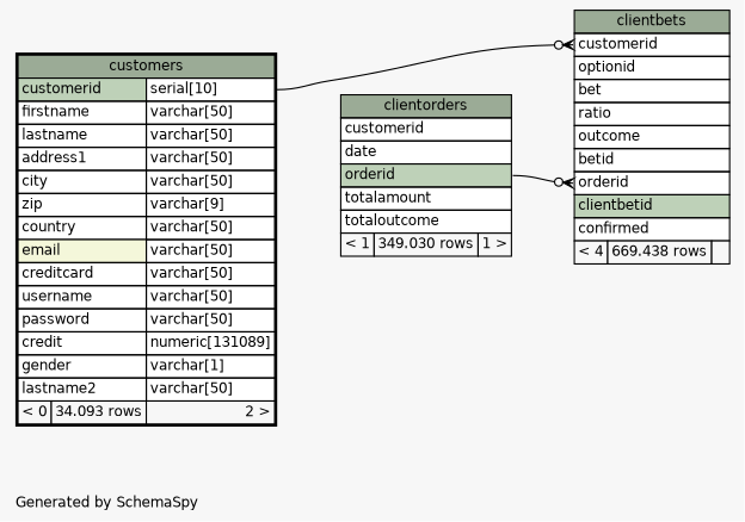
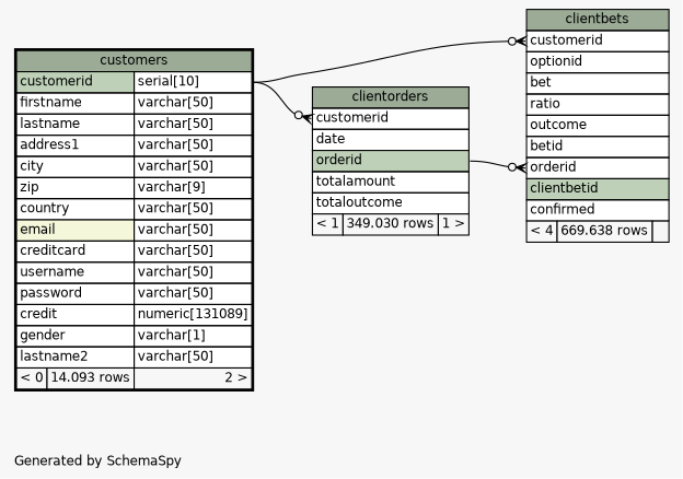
  digraph {
    bgcolor="#f7f7f7"
    fontname=Helvetica
    fontsize=11
    label="\nGenerated by SchemaSpy"
    labeljust=l
    nodesep=0.18
    rankdir=RL
    ranksep=0.46
    node [fontname=Helvetica fontsize=11 shape=plaintext]
    edge [arrowhead=none arrowsize=0.8 arrowtail=crowodot dir=back headport="customerid.type:e" tailport="customerid:w"]
-   n1 [label=<     <TABLE BORDER="0" CELLBORDER="1" CELLSPACING="0" BGCOLOR="#ffffff">       <TR><TD COLSPAN="3" BGCOLOR="#9bab96" ALIGN="CENTER">clientbets</TD></TR>       <TR><TD PORT="customerid" COLSPAN="3" ALIGN="LEFT">customerid</TD></TR>       <TR><TD PORT="optionid" COLSPAN="3" ALIGN="LEFT">optionid</TD></TR>       <TR><TD PORT="bet" COLSPAN="3" ALIGN="LEFT">bet</TD></TR>       <TR><TD PORT="ratio" COLSPAN="3" ALIGN="LEFT">ratio</TD></TR>       <TR><TD PORT="outcome" COLSPAN="3" ALIGN="LEFT">outcome</TD></TR>       <TR><TD PORT="betid" COLSPAN="3" ALIGN="LEFT">betid</TD></TR>       <TR><TD PORT="orderid" COLSPAN="3" ALIGN="LEFT">orderid</TD></TR>       <TR><TD PORT="clientbetid" COLSPAN="3" BGCOLOR="#bed1b8" ALIGN="LEFT">clientbetid</TD></TR>       <TR><TD PORT="confirmed" COLSPAN="3" ALIGN="LEFT">confirmed</TD></TR>       <TR><TD ALIGN="LEFT" BGCOLOR="#f7f7f7">&lt; 4</TD><TD ALIGN="RIGHT" BGCOLOR="#f7f7f7">669.438 rows</TD><TD ALIGN="RIGHT" BGCOLOR="#f7f7f7">  </TD></TR>     </TABLE>>]
-   n2 [label=<     <TABLE BORDER="2" CELLBORDER="1" CELLSPACING="0" BGCOLOR="#ffffff">       <TR><TD COLSPAN="3" BGCOLOR="#9bab96" ALIGN="CENTER">customers</TD></TR>       <TR><TD PORT="customerid" COLSPAN="2" BGCOLOR="#bed1b8" ALIGN="LEFT">customerid</TD><TD PORT="customerid.type" ALIGN="LEFT">serial[10]</TD></TR>       <TR><TD PORT="firstname" COLSPAN="2" ALIGN="LEFT">firstname</TD><TD PORT="firstname.type" ALIGN="LEFT">varchar[50]</TD></TR>       <TR><TD PORT="lastname" COLSPAN="2" ALIGN="LEFT">lastname</TD><TD PORT="lastname.type" ALIGN="LEFT">varchar[50]</TD></TR>       <TR><TD PORT="address1" COLSPAN="2" ALIGN="LEFT">address1</TD><TD PORT="address1.type" ALIGN="LEFT">varchar[50]</TD></TR>       <TR><TD PORT="city" COLSPAN="2" ALIGN="LEFT">city</TD><TD PORT="city.type" ALIGN="LEFT">varchar[50]</TD></TR>       <TR><TD PORT="zip" COLSPAN="2" ALIGN="LEFT">zip</TD><TD PORT="zip.type" ALIGN="LEFT">varchar[9]</TD></TR>       <TR><TD PORT="country" COLSPAN="2" ALIGN="LEFT">country</TD><TD PORT="country.type" ALIGN="LEFT">varchar[50]</TD></TR>       <TR><TD PORT="email" COLSPAN="2" BGCOLOR="#f4f7da" ALIGN="LEFT">email</TD><TD PORT="email.type" ALIGN="LEFT">varchar[50]</TD></TR>       <TR><TD PORT="creditcard" COLSPAN="2" ALIGN="LEFT">creditcard</TD><TD PORT="creditcard.type" ALIGN="LEFT">varchar[50]</TD></TR>       <TR><TD PORT="username" COLSPAN="2" ALIGN="LEFT">username</TD><TD PORT="username.type" ALIGN="LEFT">varchar[50]</TD></TR>       <TR><TD PORT="password" COLSPAN="2" ALIGN="LEFT">password</TD><TD PORT="password.type" ALIGN="LEFT">varchar[50]</TD></TR>       <TR><TD PORT="credit" COLSPAN="2" ALIGN="LEFT">credit</TD><TD PORT="credit.type" ALIGN="LEFT">numeric[131089]</TD></TR>       <TR><TD PORT="gender" COLSPAN="2" ALIGN="LEFT">gender</TD><TD PORT="gender.type" ALIGN="LEFT">varchar[1]</TD></TR>       <TR><TD PORT="lastname2" COLSPAN="2" ALIGN="LEFT">lastname2</TD><TD PORT="lastname2.type" ALIGN="LEFT">varchar[50]</TD></TR>       <TR><TD ALIGN="LEFT" BGCOLOR="#f7f7f7">&lt; 0</TD><TD ALIGN="RIGHT" BGCOLOR="#f7f7f7">34.093 rows</TD><TD ALIGN="RIGHT" BGCOLOR="#f7f7f7">2 &gt;</TD></TR>     </TABLE>>]
+   n1 [label=<     <TABLE BORDER="0" CELLBORDER="1" CELLSPACING="0" BGCOLOR="#ffffff">       <TR><TD COLSPAN="3" BGCOLOR="#9bab96" ALIGN="CENTER">clientbets</TD></TR>       <TR><TD PORT="customerid" COLSPAN="3" ALIGN="LEFT">customerid</TD></TR>       <TR><TD PORT="optionid" COLSPAN="3" ALIGN="LEFT">optionid</TD></TR>       <TR><TD PORT="bet" COLSPAN="3" ALIGN="LEFT">bet</TD></TR>       <TR><TD PORT="ratio" COLSPAN="3" ALIGN="LEFT">ratio</TD></TR>       <TR><TD PORT="outcome" COLSPAN="3" ALIGN="LEFT">outcome</TD></TR>       <TR><TD PORT="betid" COLSPAN="3" ALIGN="LEFT">betid</TD></TR>       <TR><TD PORT="orderid" COLSPAN="3" ALIGN="LEFT">orderid</TD></TR>       <TR><TD PORT="clientbetid" COLSPAN="3" BGCOLOR="#bed1b8" ALIGN="LEFT">clientbetid</TD></TR>       <TR><TD PORT="confirmed" COLSPAN="3" ALIGN="LEFT">confirmed</TD></TR>       <TR><TD ALIGN="LEFT" BGCOLOR="#f7f7f7">&lt; 4</TD><TD ALIGN="RIGHT" BGCOLOR="#f7f7f7">669.638 rows</TD><TD ALIGN="RIGHT" BGCOLOR="#f7f7f7">  </TD></TR>     </TABLE>>]
+   n2 [label=<     <TABLE BORDER="2" CELLBORDER="1" CELLSPACING="0" BGCOLOR="#ffffff">       <TR><TD COLSPAN="3" BGCOLOR="#9bab96" ALIGN="CENTER">customers</TD></TR>       <TR><TD PORT="customerid" COLSPAN="2" BGCOLOR="#bed1b8" ALIGN="LEFT">customerid</TD><TD PORT="customerid.type" ALIGN="LEFT">serial[10]</TD></TR>       <TR><TD PORT="firstname" COLSPAN="2" ALIGN="LEFT">firstname</TD><TD PORT="firstname.type" ALIGN="LEFT">varchar[50]</TD></TR>       <TR><TD PORT="lastname" COLSPAN="2" ALIGN="LEFT">lastname</TD><TD PORT="lastname.type" ALIGN="LEFT">varchar[50]</TD></TR>       <TR><TD PORT="address1" COLSPAN="2" ALIGN="LEFT">address1</TD><TD PORT="address1.type" ALIGN="LEFT">varchar[50]</TD></TR>       <TR><TD PORT="city" COLSPAN="2" ALIGN="LEFT">city</TD><TD PORT="city.type" ALIGN="LEFT">varchar[50]</TD></TR>       <TR><TD PORT="zip" COLSPAN="2" ALIGN="LEFT">zip</TD><TD PORT="zip.type" ALIGN="LEFT">varchar[9]</TD></TR>       <TR><TD PORT="country" COLSPAN="2" ALIGN="LEFT">country</TD><TD PORT="country.type" ALIGN="LEFT">varchar[50]</TD></TR>       <TR><TD PORT="email" COLSPAN="2" BGCOLOR="#f4f7da" ALIGN="LEFT">email</TD><TD PORT="email.type" ALIGN="LEFT">varchar[50]</TD></TR>       <TR><TD PORT="creditcard" COLSPAN="2" ALIGN="LEFT">creditcard</TD><TD PORT="creditcard.type" ALIGN="LEFT">varchar[50]</TD></TR>       <TR><TD PORT="username" COLSPAN="2" ALIGN="LEFT">username</TD><TD PORT="username.type" ALIGN="LEFT">varchar[50]</TD></TR>       <TR><TD PORT="password" COLSPAN="2" ALIGN="LEFT">password</TD><TD PORT="password.type" ALIGN="LEFT">varchar[50]</TD></TR>       <TR><TD PORT="credit" COLSPAN="2" ALIGN="LEFT">credit</TD><TD PORT="credit.type" ALIGN="LEFT">numeric[131089]</TD></TR>       <TR><TD PORT="gender" COLSPAN="2" ALIGN="LEFT">gender</TD><TD PORT="gender.type" ALIGN="LEFT">varchar[1]</TD></TR>       <TR><TD PORT="lastname2" COLSPAN="2" ALIGN="LEFT">lastname2</TD><TD PORT="lastname2.type" ALIGN="LEFT">varchar[50]</TD></TR>       <TR><TD ALIGN="LEFT" BGCOLOR="#f7f7f7">&lt; 0</TD><TD ALIGN="RIGHT" BGCOLOR="#f7f7f7">14.093 rows</TD><TD ALIGN="RIGHT" BGCOLOR="#f7f7f7">2 &gt;</TD></TR>     </TABLE>>]
    n3 [label=<     <TABLE BORDER="0" CELLBORDER="1" CELLSPACING="0" BGCOLOR="#ffffff">       <TR><TD COLSPAN="3" BGCOLOR="#9bab96" ALIGN="CENTER">clientorders</TD></TR>       <TR><TD PORT="customerid" COLSPAN="3" ALIGN="LEFT">customerid</TD></TR>       <TR><TD PORT="date" COLSPAN="3" ALIGN="LEFT">date</TD></TR>       <TR><TD PORT="orderid" COLSPAN="3" BGCOLOR="#bed1b8" ALIGN="LEFT">orderid</TD></TR>       <TR><TD PORT="totalamount" COLSPAN="3" ALIGN="LEFT">totalamount</TD></TR>       <TR><TD PORT="totaloutcome" COLSPAN="3" ALIGN="LEFT">totaloutcome</TD></TR>       <TR><TD ALIGN="LEFT" BGCOLOR="#f7f7f7">&lt; 1</TD><TD ALIGN="RIGHT" BGCOLOR="#f7f7f7">349.030 rows</TD><TD ALIGN="RIGHT" BGCOLOR="#f7f7f7">1 &gt;</TD></TR>     </TABLE>>]
    n1 -> n2
    n1 -> n3 [headport="orderid:e" tailport="orderid:w"]
+   n3 -> n2
  }
